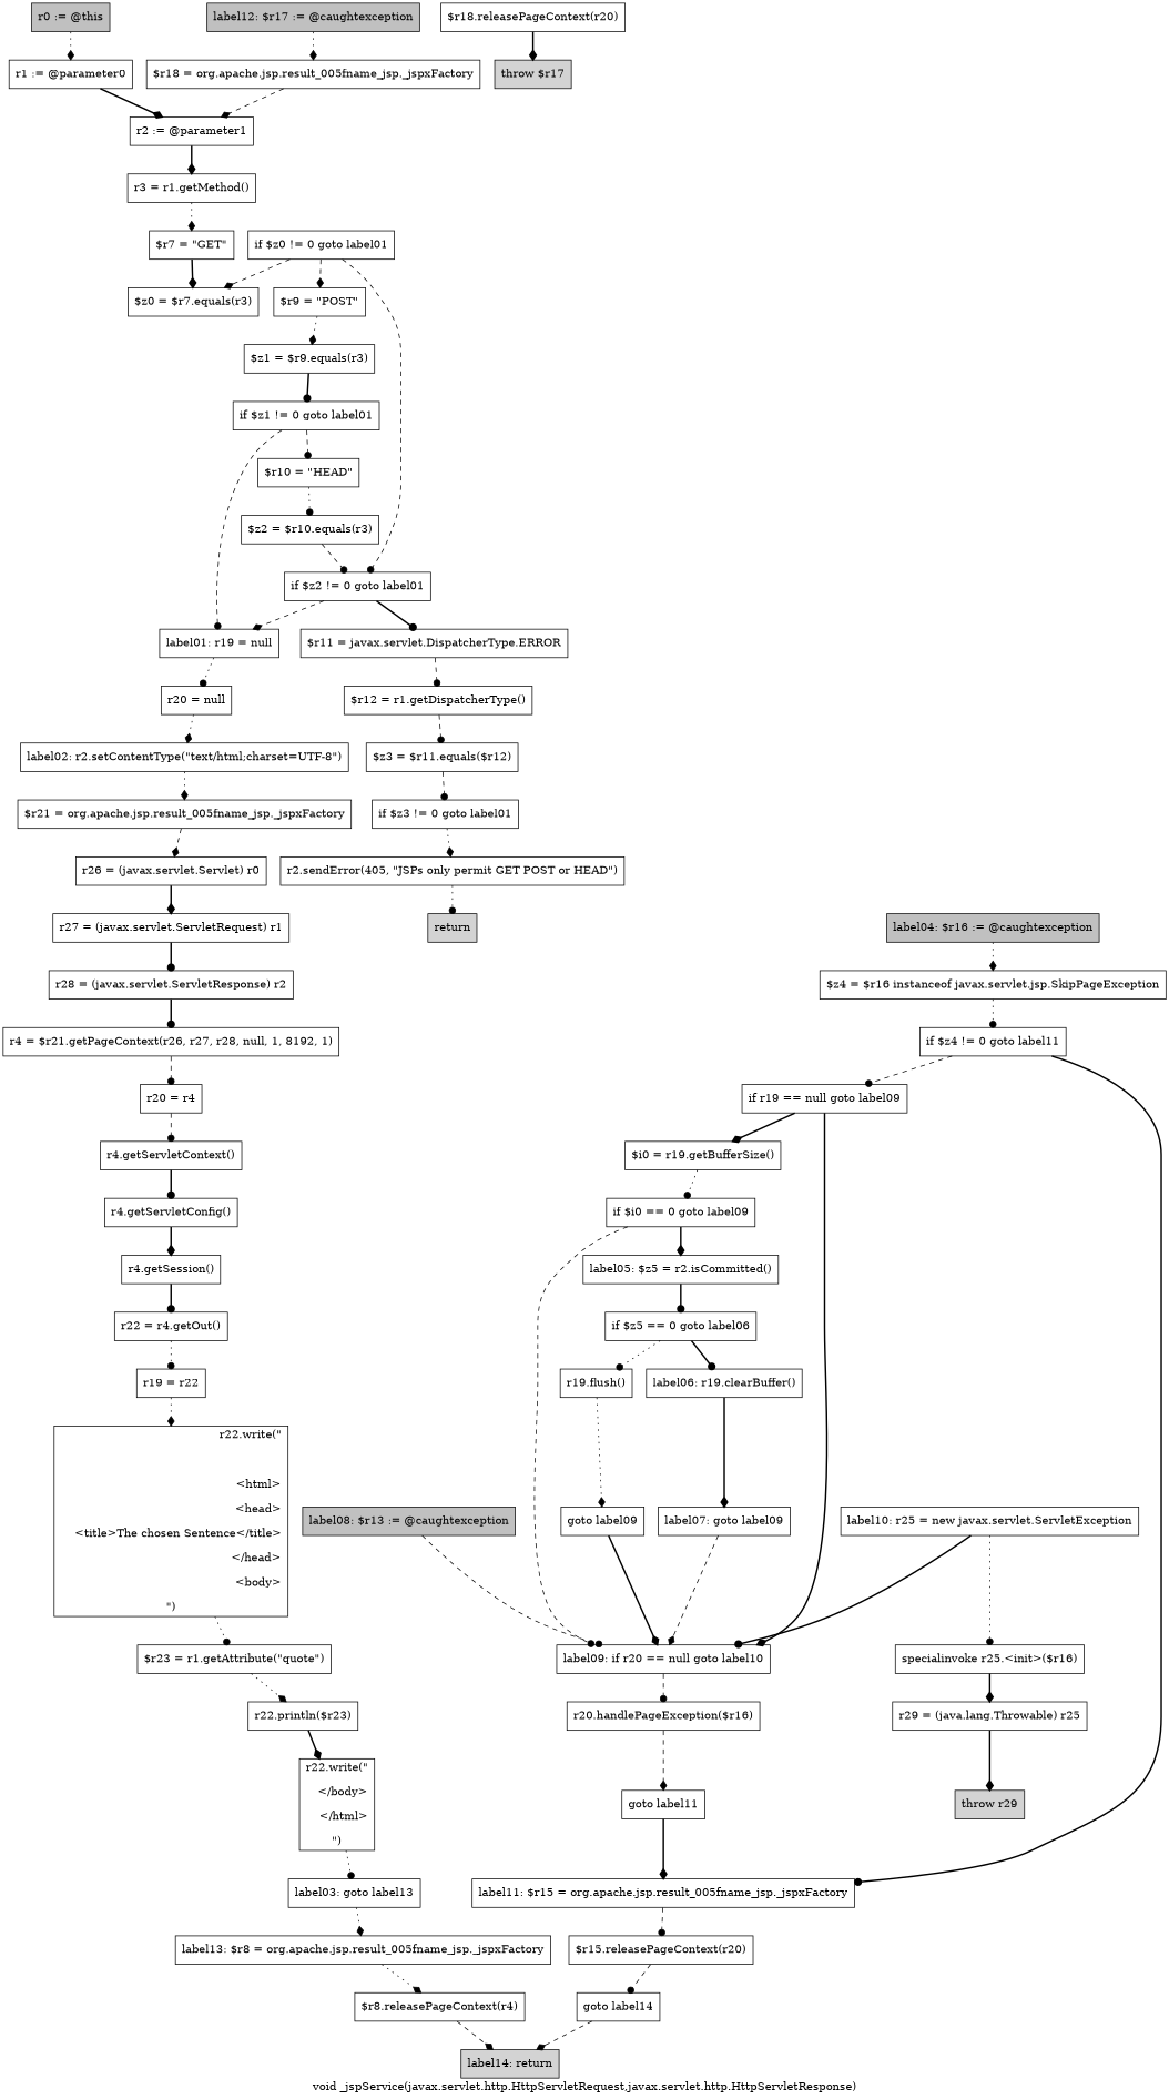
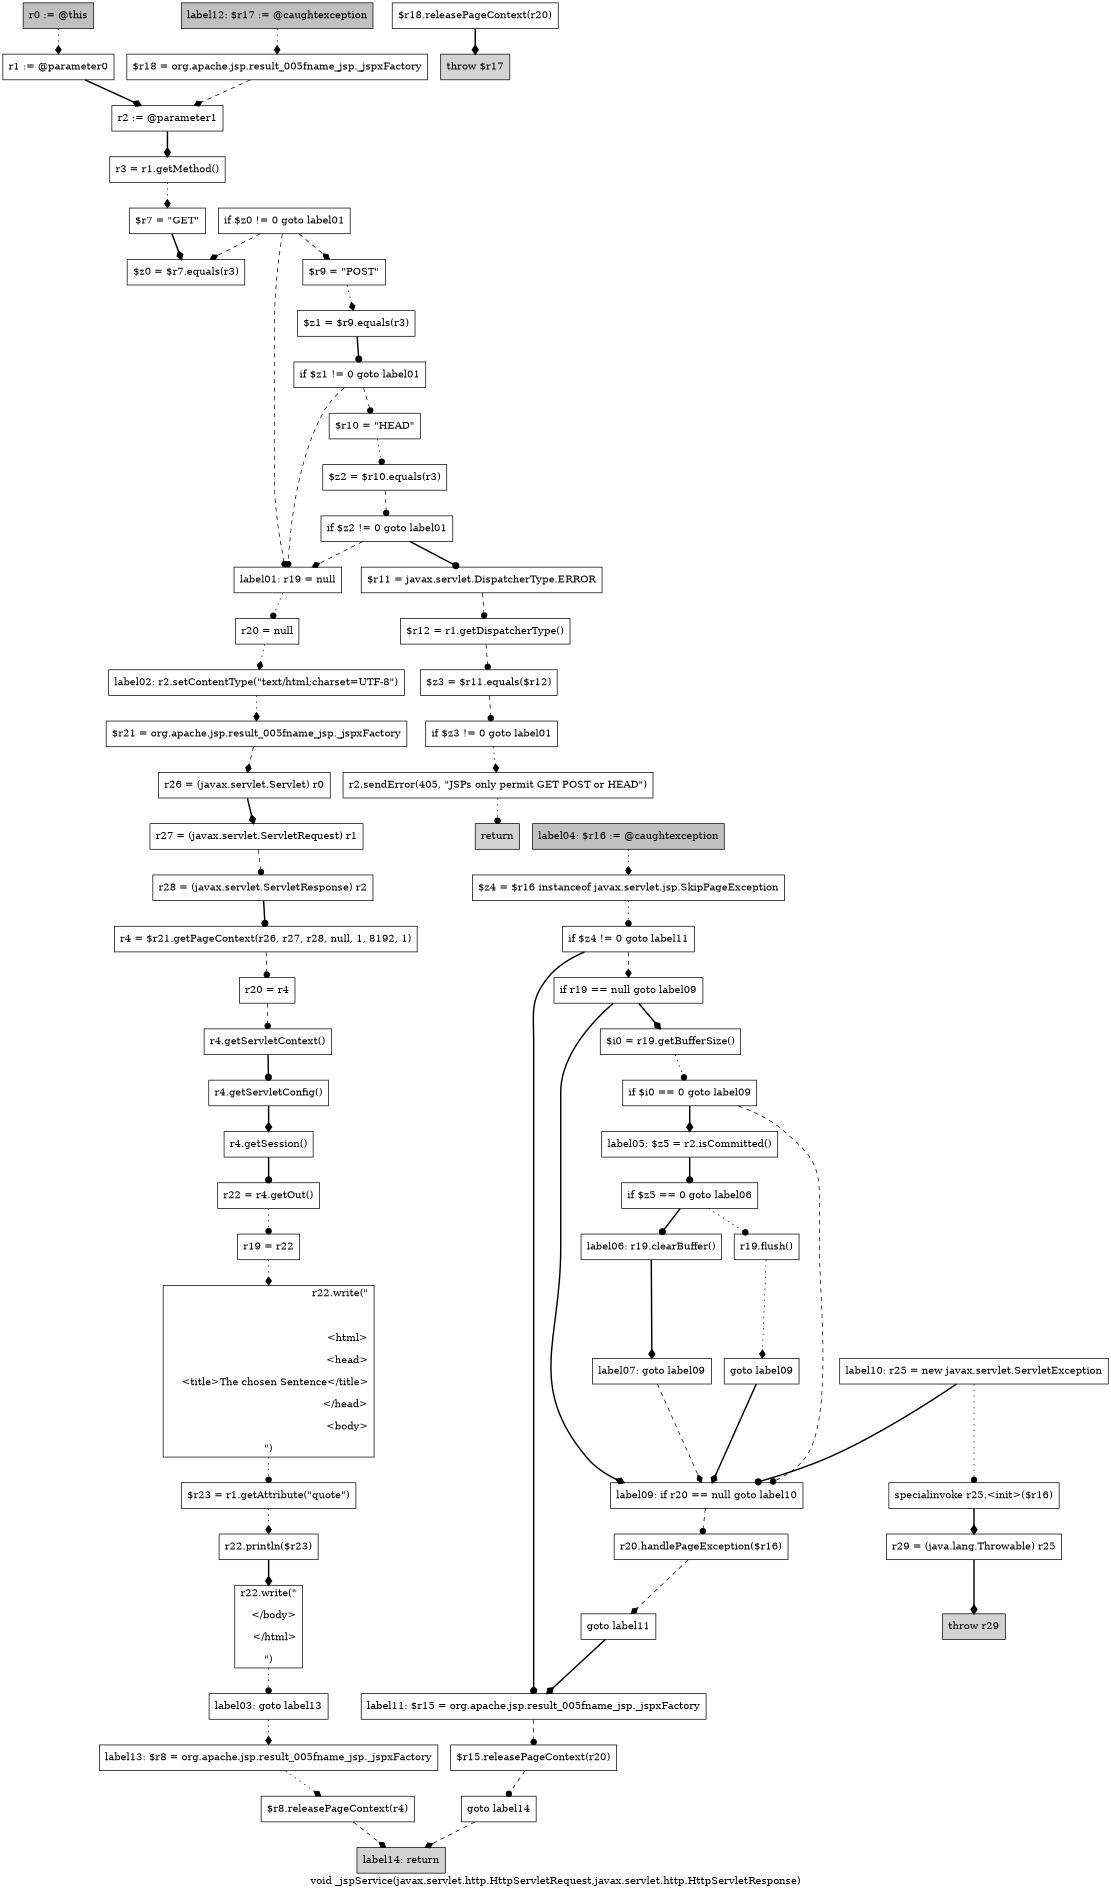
  digraph {
    label="void _jspService(javax.servlet.http.HttpServletRequest,javax.servlet.http.HttpServletResponse)"
    node [shape=box]
    edge [arrowhead=diamond style=dashed]
    n1 [fillcolor=gray label="r0 := @this" style=filled]
    n2 [label="r1 := @parameter0"]
    n3 [label="r2 := @parameter1"]
    n4 [label="r3 = r1.getMethod()"]
    n5 [label="$r7 = \"GET\""]
    n6 [label="$z0 = $r7.equals(r3)"]
    n7 [label="if $z0 != 0 goto label01"]
    n8 [label="$r9 = \"POST\""]
    n9 [label="label01: r19 = null"]
    n10 [label="$z1 = $r9.equals(r3)"]
    n11 [label="r20 = null"]
    n12 [label="if $z1 != 0 goto label01"]
    n13 [label="label02: r2.setContentType(\"text/html;charset=UTF-8\")"]
    n14 [label="$r10 = \"HEAD\""]
    n15 [label="$z2 = $r10.equals(r3)"]
    n16 [label="if $z2 != 0 goto label01"]
    n17 [label="$r11 = javax.servlet.DispatcherType.ERROR"]
    n18 [label="$r12 = r1.getDispatcherType()"]
    n19 [label="$z3 = $r11.equals($r12)"]
    n20 [label="if $z3 != 0 goto label01"]
    n21 [label="r2.sendError(405, \"JSPs only permit GET POST or HEAD\")"]
    n22 [fillcolor=lightgray label=return style=filled]
    n23 [label="$r21 = org.apache.jsp.result_005fname_jsp._jspxFactory"]
    n24 [label="r26 = (javax.servlet.Servlet) r0"]
    n25 [label="r27 = (javax.servlet.ServletRequest) r1"]
    n26 [label="r28 = (javax.servlet.ServletResponse) r2"]
    n27 [label="r4 = $r21.getPageContext(r26, r27, r28, null, 1, 8192, 1)"]
    n28 [label="r20 = r4"]
    n29 [label="r4.getServletContext()"]
    n30 [label="r4.getServletConfig()"]
    n31 [label="r4.getSession()"]
    n32 [label="r22 = r4.getOut()"]
    n33 [label="r19 = r22"]
    n34 [label="r22.write(\"\r\n\r\n<html>\r\n<head>\r\n    <title>The chosen Sentence</title>\r\n</head>\r\n<body>\r\n\")"]
    n35 [label="$r23 = r1.getAttribute(\"quote\")"]
    n36 [label="r22.println($r23)"]
    n37 [label="r22.write(\"\r\n</body>\r\n</html>\r\n\")"]
    n38 [label="label03: goto label13"]
    n39 [label="label13: $r8 = org.apache.jsp.result_005fname_jsp._jspxFactory"]
    n40 [label="$r8.releasePageContext(r4)"]
    n41 [fillcolor=lightgray label="label14: return" style=filled]
    n42 [fillcolor=gray label="label04: $r16 := @caughtexception" style=filled]
    n43 [label="$z4 = $r16 instanceof javax.servlet.jsp.SkipPageException"]
    n44 [label="if $z4 != 0 goto label11"]
    n45 [label="if r19 == null goto label09"]
    n46 [label="label11: $r15 = org.apache.jsp.result_005fname_jsp._jspxFactory"]
    n47 [label="$i0 = r19.getBufferSize()"]
    n48 [label="label09: if r20 == null goto label10"]
    n49 [label="$r15.releasePageContext(r20)"]
    n50 [label="if $i0 == 0 goto label09"]
    n51 [label="r20.handlePageException($r16)"]
    n52 [label="goto label14"]
    n53 [label="label05: $z5 = r2.isCommitted()"]
    n54 [label="goto label11"]
    n55 [label="label10: r25 = new javax.servlet.ServletException"]
    n56 [label="specialinvoke r25.<init>($r16)"]
    n57 [label="if $z5 == 0 goto label06"]
    n58 [label="r19.flush()"]
    n59 [label="label06: r19.clearBuffer()"]
    n60 [label="goto label09"]
    n61 [label="label07: goto label09"]
-   n62 [fillcolor=gray label="label08: $r13 := @caughtexception" style=filled]
    n63 [label="r29 = (java.lang.Throwable) r25"]
    n64 [fillcolor=lightgray label="throw r29" style=filled]
    n65 [fillcolor=gray label="label12: $r17 := @caughtexception" style=filled]
    n66 [label="$r18 = org.apache.jsp.result_005fname_jsp._jspxFactory"]
    n67 [label="$r18.releasePageContext(r20)"]
    n68 [fillcolor=lightgray label="throw $r17" style=filled]
    n1 -> n2 [style=dotted]
    n2 -> n3 [style=bold]
    n3 -> n4 [style=bold]
    n4 -> n5 [style=dotted]
    n5 -> n6 [style=bold]
    n7 -> n6
    n7 -> n8
-   n7 -> n16 [arrowhead=dot]
+   n7 -> n9 [arrowhead=dot]
    n8 -> n10 [style=dotted]
    n9 -> n11 [arrowhead=dot style=dotted]
    n10 -> n12 [arrowhead=dot style=bold]
    n11 -> n13 [style=dotted]
    n12 -> n9 [arrowhead=dot]
    n12 -> n14 [arrowhead=dot]
    n13 -> n23 [style=dotted]
    n14 -> n15 [arrowhead=dot style=dotted]
    n15 -> n16 [arrowhead=dot]
    n16 -> n9
    n16 -> n17 [arrowhead=dot style=bold]
    n17 -> n18 [arrowhead=dot]
    n18 -> n19 [arrowhead=dot]
    n19 -> n20 [arrowhead=dot]
    n20 -> n21 [style=dotted]
    n21 -> n22 [arrowhead=dot style=dotted]
    n23 -> n24
    n24 -> n25 [style=bold]
-   n25 -> n26 [arrowhead=dot style=bold]
+   n25 -> n26 [arrowhead=dot]
    n26 -> n27 [arrowhead=dot style=bold]
    n27 -> n28 [arrowhead=dot]
    n28 -> n29 [arrowhead=dot]
    n29 -> n30 [arrowhead=dot style=bold]
    n30 -> n31 [style=bold]
    n31 -> n32 [arrowhead=dot style=bold]
    n32 -> n33 [arrowhead=dot style=dotted]
    n33 -> n34 [style=dotted]
    n34 -> n35 [arrowhead=dot style=dotted]
    n35 -> n36 [style=dotted]
    n36 -> n37 [style=bold]
    n37 -> n38 [arrowhead=dot style=dotted]
    n38 -> n39 [style=dotted]
    n39 -> n40 [style=dotted]
    n40 -> n41
    n42 -> n43 [style=dotted]
    n43 -> n44 [arrowhead=dot style=dotted]
-   n44 -> n45 [arrowhead=dot]
+   n44 -> n45
    n44 -> n46 [arrowhead=dot style=bold]
    n45 -> n47 [style=bold]
    n45 -> n48 [style=bold]
    n46 -> n49 [arrowhead=dot]
    n47 -> n50 [arrowhead=dot style=dotted]
    n48 -> n51 [arrowhead=dot]
    n49 -> n52 [arrowhead=dot]
    n50 -> n48 [arrowhead=dot]
    n50 -> n53 [style=bold]
    n51 -> n54
    n52 -> n41
    n53 -> n57 [arrowhead=dot style=bold]
    n54 -> n46 [style=bold]
    n55 -> n48 [arrowhead=dot style=bold]
    n55 -> n56 [arrowhead=dot style=dotted]
    n56 -> n63 [style=bold]
    n57 -> n58 [arrowhead=dot style=dotted]
    n57 -> n59 [arrowhead=dot style=bold]
    n58 -> n60 [style=dotted]
    n59 -> n61 [style=bold]
    n60 -> n48 [style=bold]
    n61 -> n48
-   n62 -> n48 [arrowhead=dot]
    n63 -> n64 [style=bold]
    n65 -> n66 [style=dotted]
    n66 -> n3
    n67 -> n68 [style=bold]
  }
